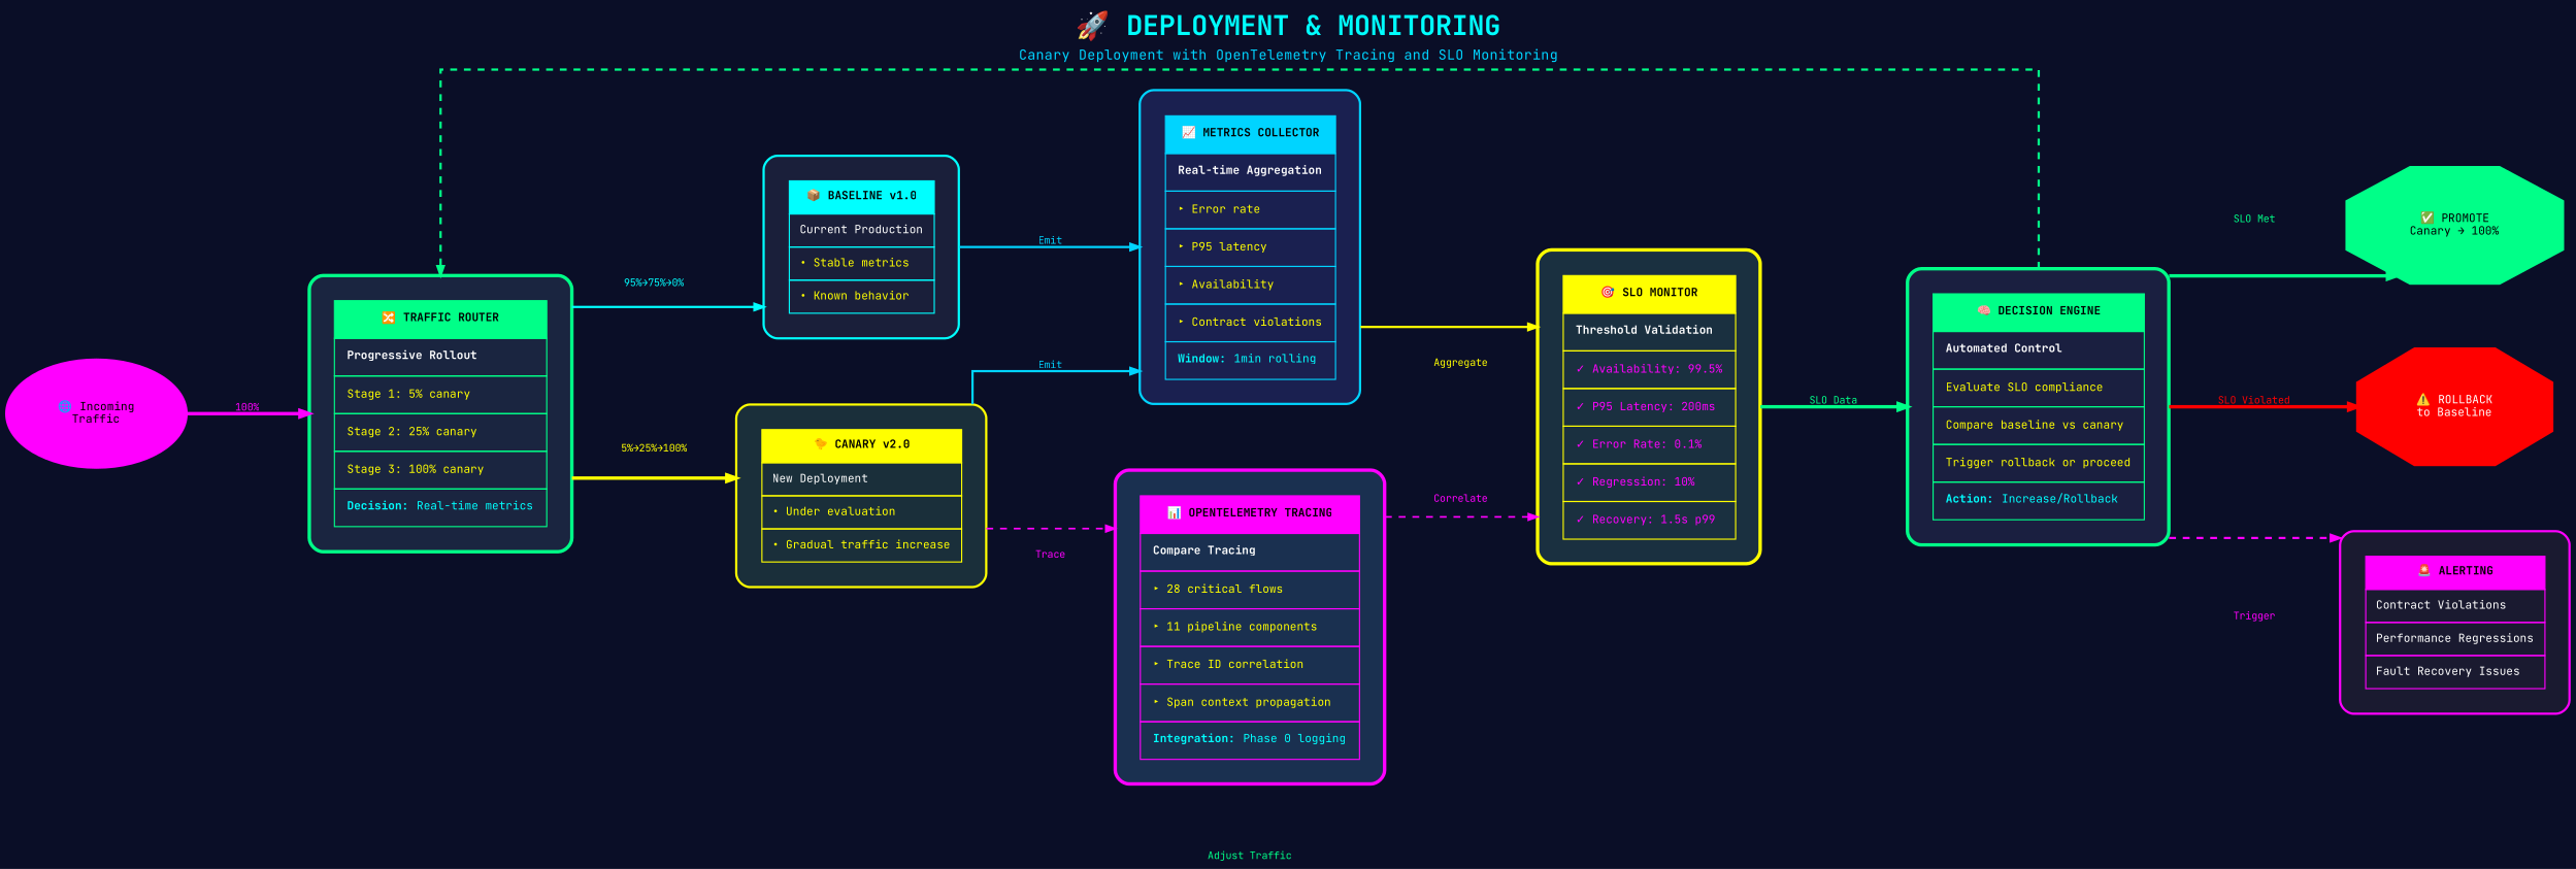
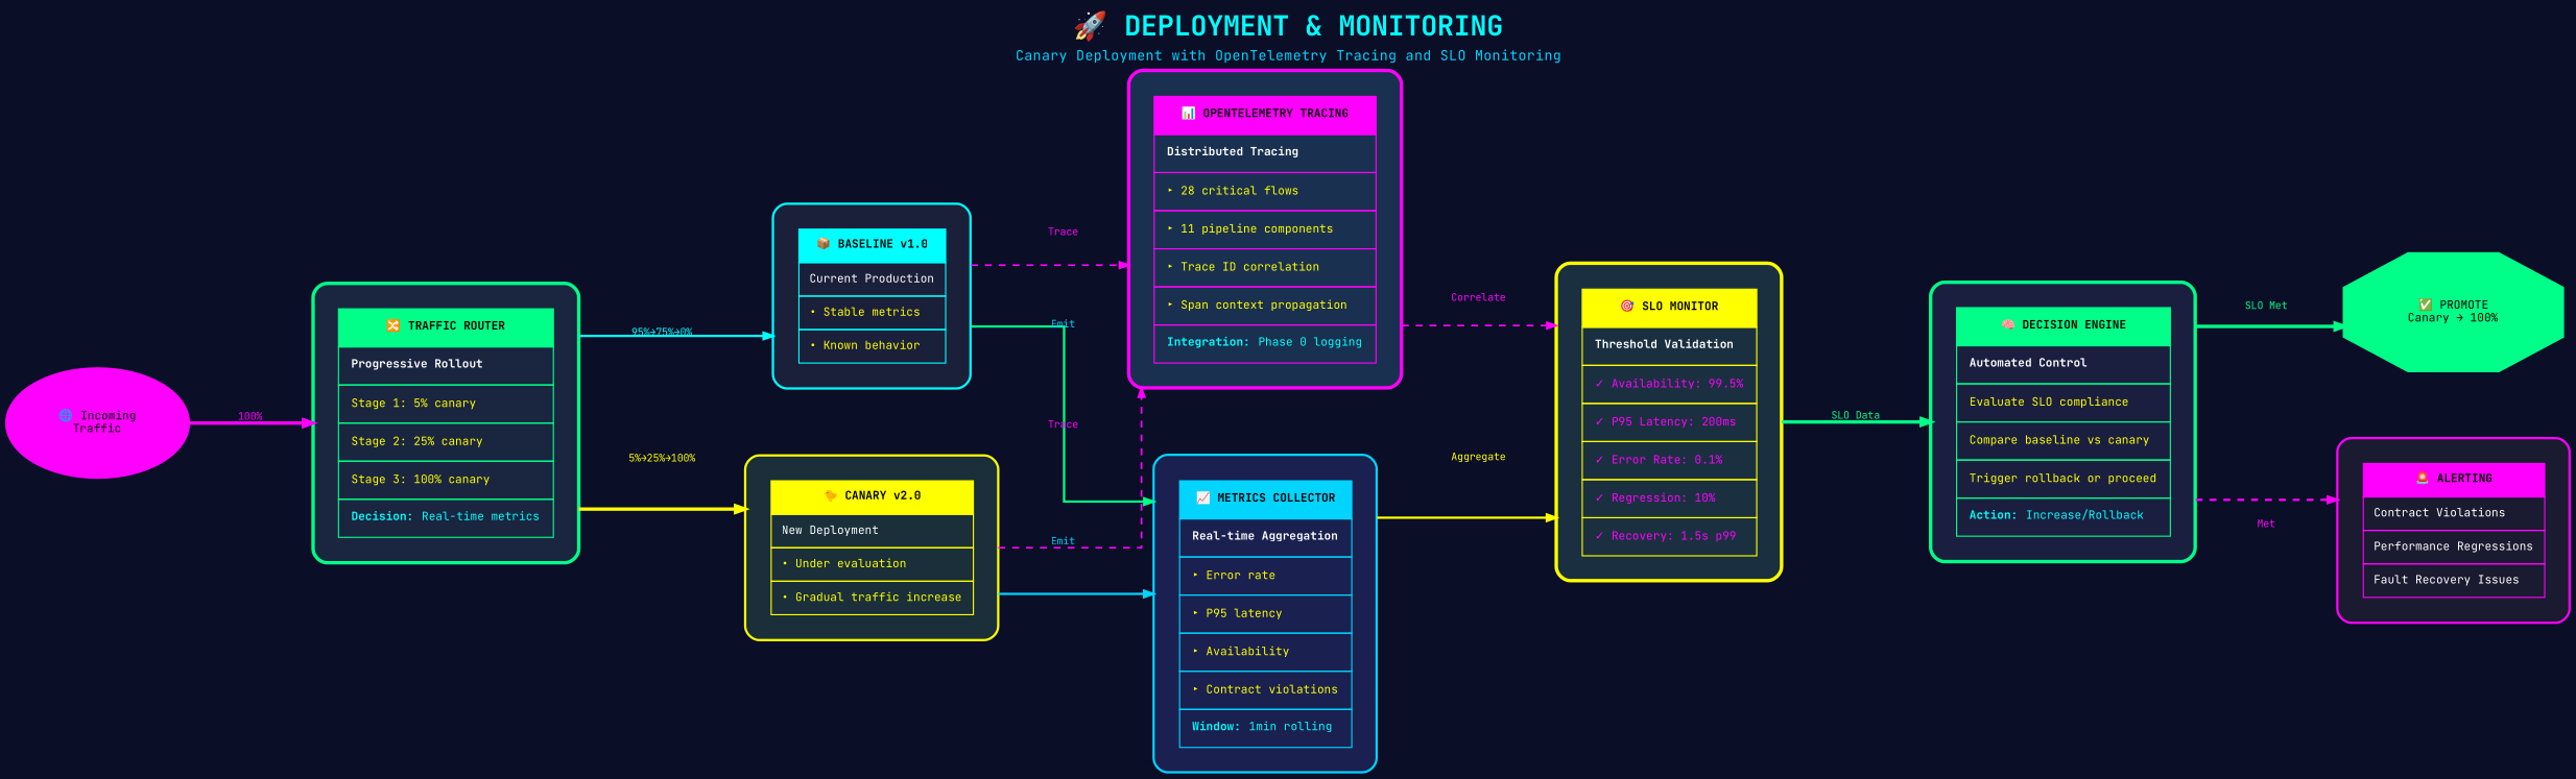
  digraph {
    bgcolor="#0a0e27"
    fontname="JetBrains Mono"
    fontsize=12
    label=<         <table border="0" cellborder="0" cellspacing="0">             <tr><td><font point-size="24" color="#00ffff"><b>🚀 DEPLOYMENT &amp; MONITORING</b></font></td></tr>             <tr><td><font point-size="12" color="#00d4ff">Canary Deployment with OpenTelemetry Tracing and SLO Monitoring</font></td></tr>         </table>     >
    labelloc=t
    nodesep=0.8
    rankdir=LR
    ranksep=1.2
    splines=ortho
    node [color="#ff00ff" fontname="JetBrains Mono" fontsize=10 margin=0.3 penwidth=3 shape=box style="filled,rounded"]
    edge [arrowsize=0.8 color="#ff00ff" fontcolor="#ff00ff" fontname="JetBrains Mono" fontsize=9 penwidth=2 style=dashed]
    n1 [fillcolor="#ff00ff" fontcolor="#000000" label="🌐 Incoming\nTraffic" shape=ellipse style=filled]
    n2 [color="#00ff88" fillcolor="#1a2540" label=<         <table border="0" cellborder="1" cellspacing="0" cellpadding="10" bgcolor="#1a2540" color="#00ff88">             <tr><td bgcolor="#00ff88"><font color="#000000"><b>🔀 TRAFFIC ROUTER</b></font></td></tr>             <tr><td align="left"><font color="#ffffff"><b>Progressive Rollout</b></font></td></tr>             <tr><td align="left"><font color="#ffff00">Stage 1: 5% canary</font></td></tr>             <tr><td align="left"><font color="#ffff00">Stage 2: 25% canary</font></td></tr>             <tr><td align="left"><font color="#ffff00">Stage 3: 100% canary</font></td></tr>             <tr><td align="left"><font color="#00ffff"><b>Decision:</b> Real-time metrics</font></td></tr>         </table>     >]
    n3 [color="#00ffff" fillcolor="#1a1f3a" label=<         <table border="0" cellborder="1" cellspacing="0" cellpadding="8" bgcolor="#1a1f3a" color="#00ffff">             <tr><td bgcolor="#00ffff"><font color="#000000"><b>📦 BASELINE v1.0</b></font></td></tr>             <tr><td align="left"><font color="#ffffff">Current Production</font></td></tr>             <tr><td align="left"><font color="#ffff00">• Stable metrics</font></td></tr>             <tr><td align="left"><font color="#ffff00">• Known behavior</font></td></tr>         </table>     > penwidth=2]
    n4 [color="#ffff00" fillcolor="#1a2f3a" label=<         <table border="0" cellborder="1" cellspacing="0" cellpadding="8" bgcolor="#1a2f3a" color="#ffff00">             <tr><td bgcolor="#ffff00"><font color="#000000"><b>🐤 CANARY v2.0</b></font></td></tr>             <tr><td align="left"><font color="#ffffff">New Deployment</font></td></tr>             <tr><td align="left"><font color="#ffff00">• Under evaluation</font></td></tr>             <tr><td align="left"><font color="#ffff00">• Gradual traffic increase</font></td></tr>         </table>     > penwidth=2]
-   n5 [fillcolor="#1a3050" label=<         <table border="0" cellborder="1" cellspacing="0" cellpadding="10" bgcolor="#1a3050" color="#ff00ff">             <tr><td bgcolor="#ff00ff"><font color="#000000"><b>📊 OPENTELEMETRY TRACING</b></font></td></tr>             <tr><td align="left"><font color="#ffffff"><b>Compare Tracing</b></font></td></tr>             <tr><td align="left"><font color="#ffff00">▸ 28 critical flows</font></td></tr>             <tr><td align="left"><font color="#ffff00">▸ 11 pipeline components</font></td></tr>             <tr><td align="left"><font color="#ffff00">▸ Trace ID correlation</font></td></tr>             <tr><td align="left"><font color="#ffff00">▸ Span context propagation</font></td></tr>             <tr><td align="left"><font color="#00ffff"><b>Integration:</b> Phase 0 logging</font></td></tr>         </table>     >]
+   n5 [fillcolor="#1a3050" label=<         <table border="0" cellborder="1" cellspacing="0" cellpadding="10" bgcolor="#1a3050" color="#ff00ff">             <tr><td bgcolor="#ff00ff"><font color="#000000"><b>📊 OPENTELEMETRY TRACING</b></font></td></tr>             <tr><td align="left"><font color="#ffffff"><b>Distributed Tracing</b></font></td></tr>             <tr><td align="left"><font color="#ffff00">▸ 28 critical flows</font></td></tr>             <tr><td align="left"><font color="#ffff00">▸ 11 pipeline components</font></td></tr>             <tr><td align="left"><font color="#ffff00">▸ Trace ID correlation</font></td></tr>             <tr><td align="left"><font color="#ffff00">▸ Span context propagation</font></td></tr>             <tr><td align="left"><font color="#00ffff"><b>Integration:</b> Phase 0 logging</font></td></tr>         </table>     >]
    n6 [color="#00d4ff" fillcolor="#1a2050" label=<         <table border="0" cellborder="1" cellspacing="0" cellpadding="10" bgcolor="#1a2050" color="#00d4ff">             <tr><td bgcolor="#00d4ff"><font color="#000000"><b>📈 METRICS COLLECTOR</b></font></td></tr>             <tr><td align="left"><font color="#ffffff"><b>Real-time Aggregation</b></font></td></tr>             <tr><td align="left"><font color="#ffff00">▸ Error rate</font></td></tr>             <tr><td align="left"><font color="#ffff00">▸ P95 latency</font></td></tr>             <tr><td align="left"><font color="#ffff00">▸ Availability</font></td></tr>             <tr><td align="left"><font color="#ffff00">▸ Contract violations</font></td></tr>             <tr><td align="left"><font color="#00ffff"><b>Window:</b> 1min rolling</font></td></tr>         </table>     > penwidth=2]
    n7 [color="#ffff00" fillcolor="#1a3040" label=<         <table border="0" cellborder="1" cellspacing="0" cellpadding="10" bgcolor="#1a3040" color="#ffff00">             <tr><td bgcolor="#ffff00"><font color="#000000"><b>🎯 SLO MONITOR</b></font></td></tr>             <tr><td align="left"><font color="#ffffff"><b>Threshold Validation</b></font></td></tr>             <tr><td align="left"><font color="#ff00ff">✓ Availability: 99.5%</font></td></tr>             <tr><td align="left"><font color="#ff00ff">✓ P95 Latency: 200ms</font></td></tr>             <tr><td align="left"><font color="#ff00ff">✓ Error Rate: 0.1%</font></td></tr>             <tr><td align="left"><font color="#ff00ff">✓ Regression: 10%</font></td></tr>             <tr><td align="left"><font color="#ff00ff">✓ Recovery: 1.5s p99</font></td></tr>         </table>     >]
    n8 [color="#00ff88" fillcolor="#1a1f40" label=<         <table border="0" cellborder="1" cellspacing="0" cellpadding="10" bgcolor="#1a1f40" color="#00ff88">             <tr><td bgcolor="#00ff88"><font color="#000000"><b>🧠 DECISION ENGINE</b></font></td></tr>             <tr><td align="left"><font color="#ffffff"><b>Automated Control</b></font></td></tr>             <tr><td align="left"><font color="#ffff00">Evaluate SLO compliance</font></td></tr>             <tr><td align="left"><font color="#ffff00">Compare baseline vs canary</font></td></tr>             <tr><td align="left"><font color="#ffff00">Trigger rollback or proceed</font></td></tr>             <tr><td align="left"><font color="#00ffff"><b>Action:</b> Increase/Rollback</font></td></tr>         </table>     >]
    n9 [color="#00ff88" fillcolor="#00ff88" fontcolor="#000000" label="✅ PROMOTE\nCanary → 100%" shape=octagon style=filled]
-   n10 [color="#ff0000" fillcolor="#ff0000" fontcolor="#ffffff" label="⚠️ ROLLBACK\nto Baseline" shape=octagon style=filled]
    n11 [fillcolor="#1a1a30" label=<         <table border="0" cellborder="1" cellspacing="0" cellpadding="8" bgcolor="#1a1a30" color="#ff00ff">             <tr><td bgcolor="#ff00ff"><font color="#000000"><b>🚨 ALERTING</b></font></td></tr>             <tr><td align="left"><font color="#ffffff">Contract Violations</font></td></tr>             <tr><td align="left"><font color="#ffffff">Performance Regressions</font></td></tr>             <tr><td align="left"><font color="#ffffff">Fault Recovery Issues</font></td></tr>         </table>     > penwidth=2]
    n1 -> n2 [label="100%" penwidth=3 style=bold]
    n2 -> n3 [color="#00ffff" fontcolor="#00ffff" label="95%→75%→0%" style=""]
    n2 -> n4 [color="#ffff00" fontcolor="#ffff00" label="5%→25%→100%" penwidth=3 style=bold]
-   n3 -> n6 [color="#00d4ff" fontcolor="#00d4ff" label=Emit style=""]
+   n3 -> n5 [label=Trace penwidth=1.5]
+   n3 -> n6 [color="#00ff88" fontcolor="#00d4ff" label=Emit style=""]
    n4 -> n5 [label=Trace penwidth=1.5]
    n4 -> n6 [color="#00d4ff" fontcolor="#00d4ff" label=Emit style=""]
    n5 -> n7 [label=Correlate penwidth=1.5]
    n6 -> n7 [color="#ffff00" fontcolor="#ffff00" label=Aggregate style=""]
    n7 -> n8 [color="#00ff88" fontcolor="#00ff88" label="SLO Data" penwidth=3 style=solid]
-   n8 -> n2 [color="#00ff88" constraint=false fontcolor="#00ff88" label="Adjust Traffic"]
    n8 -> n9 [color="#00ff88" fontcolor="#00ff88" label="SLO Met" penwidth=3 style=bold]
-   n8 -> n10 [color="#ff0000" fontcolor="#ff0000" label="SLO Violated" penwidth=3 style=bold]
-   n8 -> n11 [label=Trigger]
+   n8 -> n11 [label=Met]
  }
